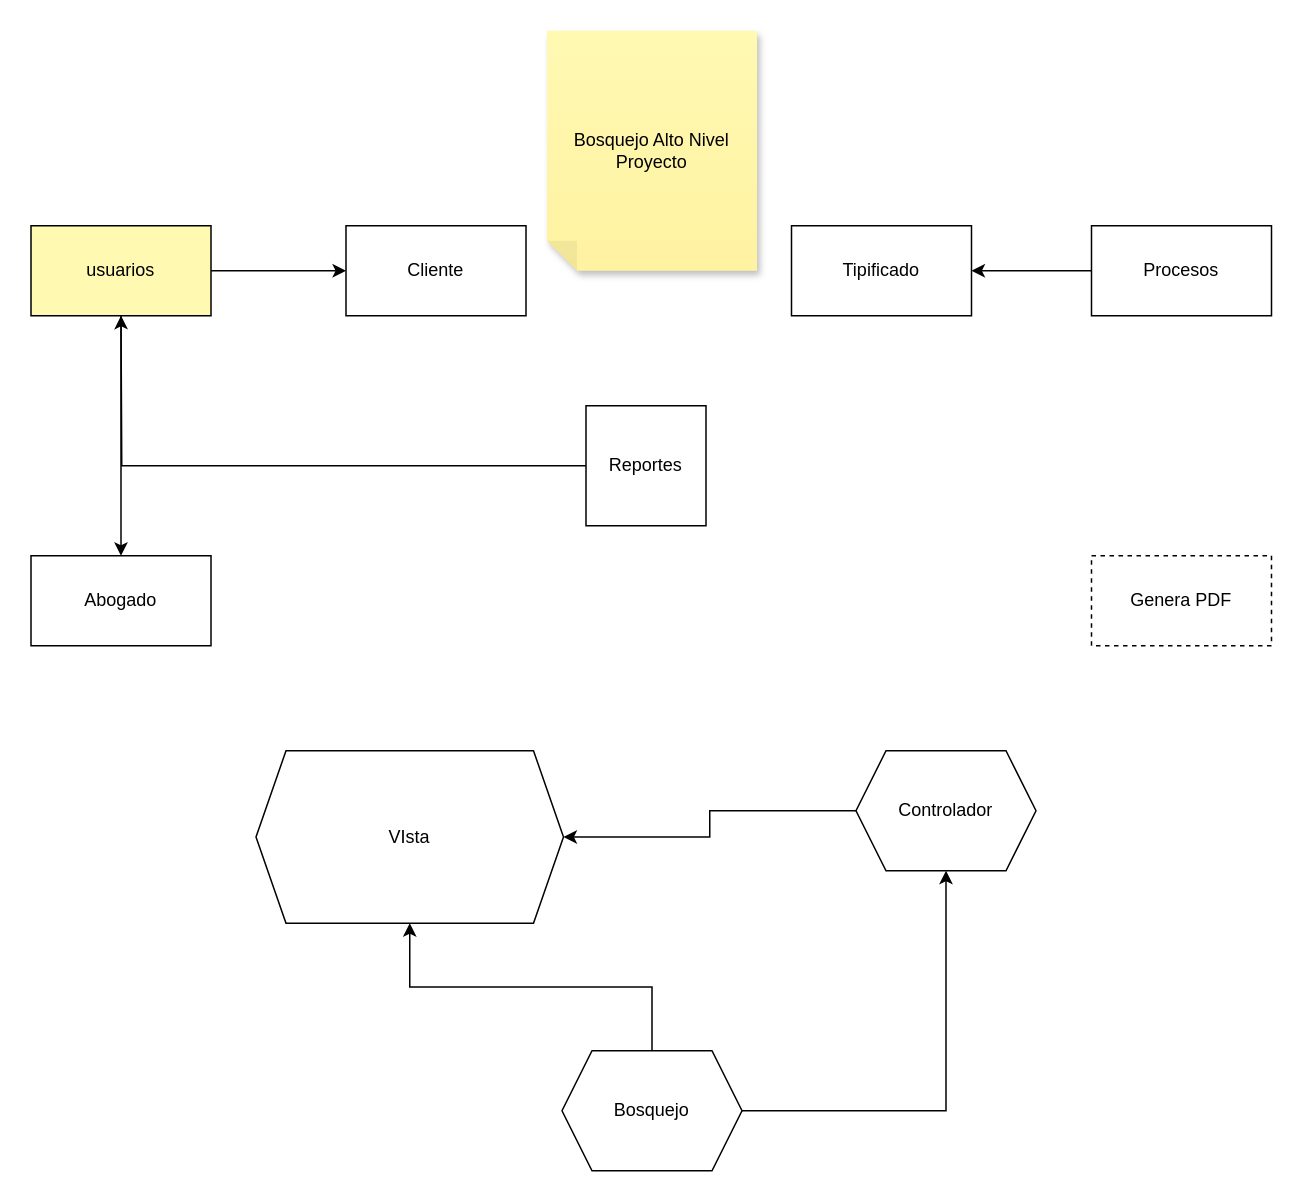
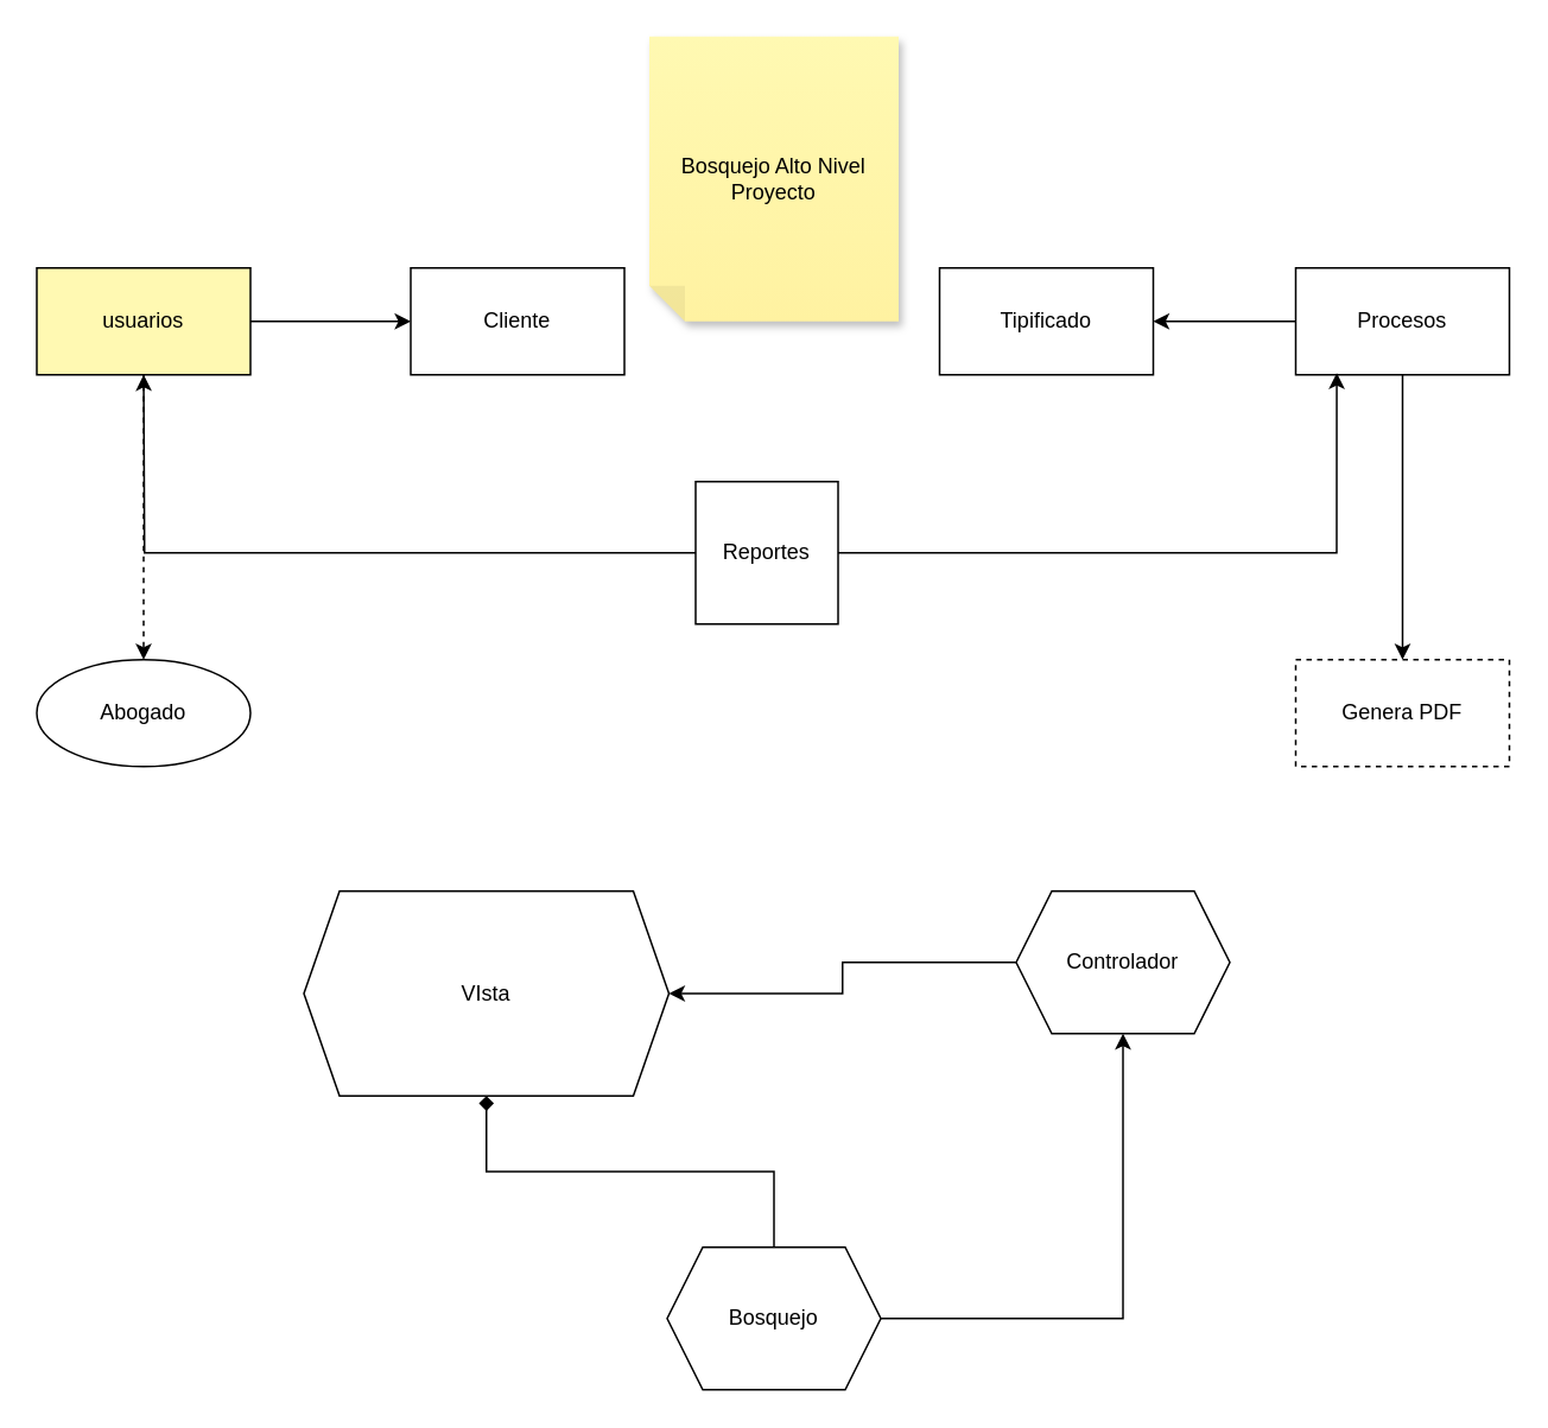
  <mxCell id="0" />
  <mxCell id="1" parent="0" />
- <mxCell id="2" value="" style="edgeStyle=orthogonalEdgeStyle;rounded=0;orthogonalLoop=1;jettySize=auto;html=1;" edge="1" parent="1" source="4" target="5"><mxGeometry relative="1" as="geometry" /></mxCell>
+ <mxCell id="2" value="" style="edgeStyle=orthogonalEdgeStyle;rounded=0;orthogonalLoop=1;jettySize=auto;html=1;dashed=1;" edge="1" parent="1" source="4" target="5"><mxGeometry relative="1" as="geometry" /></mxCell>
  <mxCell id="3" value="" style="edgeStyle=orthogonalEdgeStyle;rounded=0;orthogonalLoop=1;jettySize=auto;html=1;" edge="1" parent="1" source="4" target="6"><mxGeometry relative="1" as="geometry" /></mxCell>
  <mxCell id="4" value="usuarios" style="rounded=0;whiteSpace=wrap;html=1;fillColor=#fff9b2;" vertex="1" parent="1"><mxGeometry y="150" width="120" height="60" as="geometry" x="20" /></mxCell>
- <mxCell id="5" value="Abogado" style="rounded=0;whiteSpace=wrap;html=1;" vertex="1" parent="1"><mxGeometry y="370" width="120" height="60" as="geometry" x="20" /></mxCell>
+ <mxCell id="5" value="Abogado" style="ellipse;whiteSpace=wrap;html=1;" vertex="1" parent="1"><mxGeometry y="370" width="120" height="60" as="geometry" x="20" /></mxCell>
  <mxCell id="6" value="Cliente" style="rounded=0;whiteSpace=wrap;html=1;" vertex="1" parent="1"><mxGeometry x="230" y="150" width="120" height="60" as="geometry" /></mxCell>
  <mxCell id="7" value="" style="edgeStyle=orthogonalEdgeStyle;rounded=0;orthogonalLoop=1;jettySize=auto;html=1;" edge="1" parent="1" source="9" target="10"><mxGeometry relative="1" as="geometry" /></mxCell>
+ <mxCell id="8" value="" style="edgeStyle=orthogonalEdgeStyle;rounded=0;orthogonalLoop=1;jettySize=auto;html=1;" edge="1" parent="1" source="9" target="11"><mxGeometry relative="1" as="geometry" /></mxCell>
  <mxCell id="9" value="Procesos" style="rounded=0;whiteSpace=wrap;html=1;" vertex="1" parent="1"><mxGeometry x="727" y="150" width="120" height="60" as="geometry" /></mxCell>
  <mxCell id="10" value="Tipificado" style="rounded=0;whiteSpace=wrap;html=1;" vertex="1" parent="1"><mxGeometry x="527" y="150" width="120" height="60" as="geometry" /></mxCell>
  <mxCell id="11" value="Genera PDF" style="rounded=0;whiteSpace=wrap;html=1;dashed=1;" vertex="1" parent="1"><mxGeometry x="727" y="370" width="120" height="60" as="geometry" /></mxCell>
+ <mxCell id="12" style="edgeStyle=orthogonalEdgeStyle;rounded=0;orthogonalLoop=1;jettySize=auto;html=1;entryX=0.192;entryY=0.983;entryDx=0;entryDy=0;entryPerimeter=0;" edge="1" parent="1" source="14" target="9"><mxGeometry relative="1" as="geometry" /></mxCell>
  <mxCell id="13" style="edgeStyle=orthogonalEdgeStyle;rounded=0;orthogonalLoop=1;jettySize=auto;html=1;" edge="1" parent="1" source="14"><mxGeometry relative="1" as="geometry"><mxPoint x="80" y="210" as="targetPoint" /></mxGeometry></mxCell>
  <mxCell id="14" value="Reportes" style="whiteSpace=wrap;html=1;aspect=fixed;" vertex="1" parent="1"><mxGeometry x="390" y="270" width="80" height="80" as="geometry" /></mxCell>
  <mxCell id="15" value="Bosquejo Alto Nivel Proyecto" style="shape=note;whiteSpace=wrap;html=1;backgroundOutline=1;fontColor=#000000;darkOpacity=0.05;fillColor=#FFF9B2;strokeColor=none;fillStyle=solid;direction=west;gradientDirection=north;gradientColor=#FFF2A1;shadow=1;size=20;pointerEvents=1;" vertex="1" parent="1"><mxGeometry x="364" y="20" width="140" height="160" as="geometry" /></mxCell>
- <mxCell id="16" value="" style="edgeStyle=orthogonalEdgeStyle;rounded=0;orthogonalLoop=1;jettySize=auto;html=1;" edge="1" parent="1" source="18" target="19"><mxGeometry relative="1" as="geometry" /></mxCell>
+ <mxCell id="16" value="" style="edgeStyle=orthogonalEdgeStyle;rounded=0;orthogonalLoop=1;jettySize=auto;html=1;endArrow=diamond;" edge="1" parent="1" source="18" target="19"><mxGeometry relative="1" as="geometry" /></mxCell>
  <mxCell id="17" value="" style="edgeStyle=orthogonalEdgeStyle;rounded=0;orthogonalLoop=1;jettySize=auto;html=1;" edge="1" parent="1" source="18" target="21"><mxGeometry relative="1" as="geometry" /></mxCell>
  <mxCell id="18" value="Bosquejo" style="shape=hexagon;perimeter=hexagonPerimeter2;whiteSpace=wrap;html=1;fixedSize=1;" vertex="1" parent="1"><mxGeometry x="374" y="700" width="120" height="80" as="geometry" /></mxCell>
  <mxCell id="19" value="VIsta" style="shape=hexagon;perimeter=hexagonPerimeter2;whiteSpace=wrap;html=1;fixedSize=1;" vertex="1" parent="1"><mxGeometry x="170" y="500" width="205" height="115" as="geometry" /></mxCell>
  <mxCell id="20" style="edgeStyle=orthogonalEdgeStyle;rounded=0;orthogonalLoop=1;jettySize=auto;html=1;" edge="1" parent="1" source="21" target="19"><mxGeometry relative="1" as="geometry" /></mxCell>
  <mxCell id="21" value="Controlador" style="shape=hexagon;perimeter=hexagonPerimeter2;whiteSpace=wrap;html=1;fixedSize=1;" vertex="1" parent="1"><mxGeometry x="570" y="500" width="120" height="80" as="geometry" /></mxCell>
